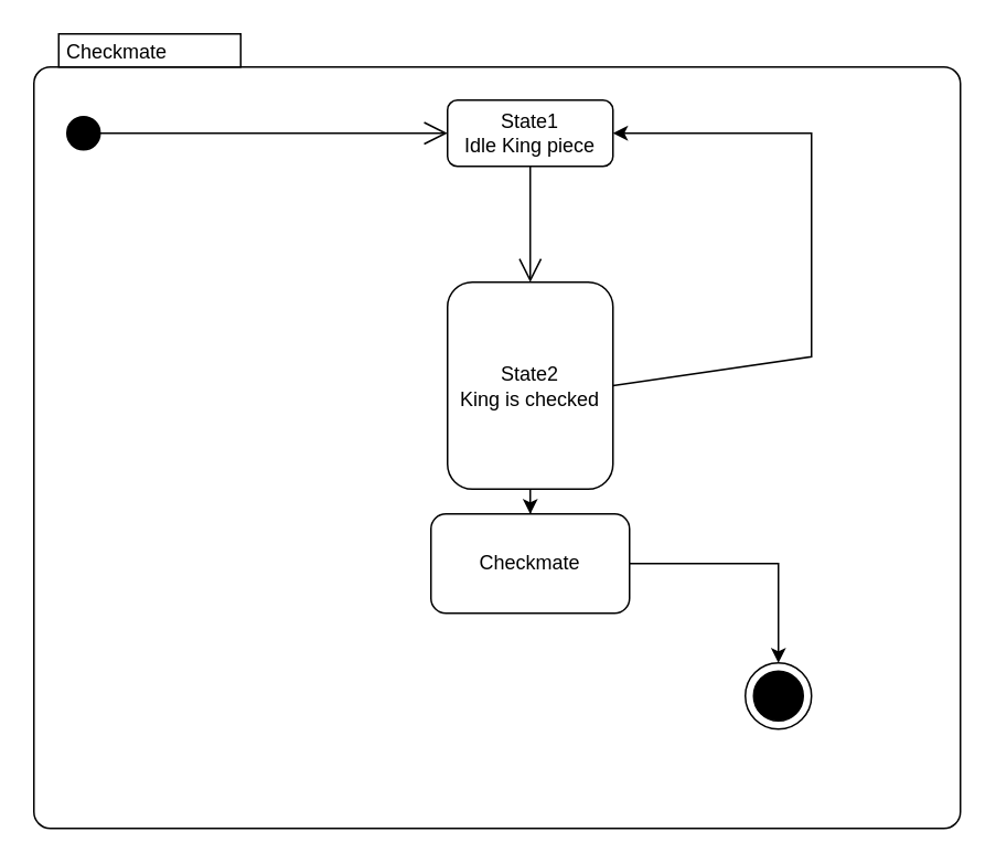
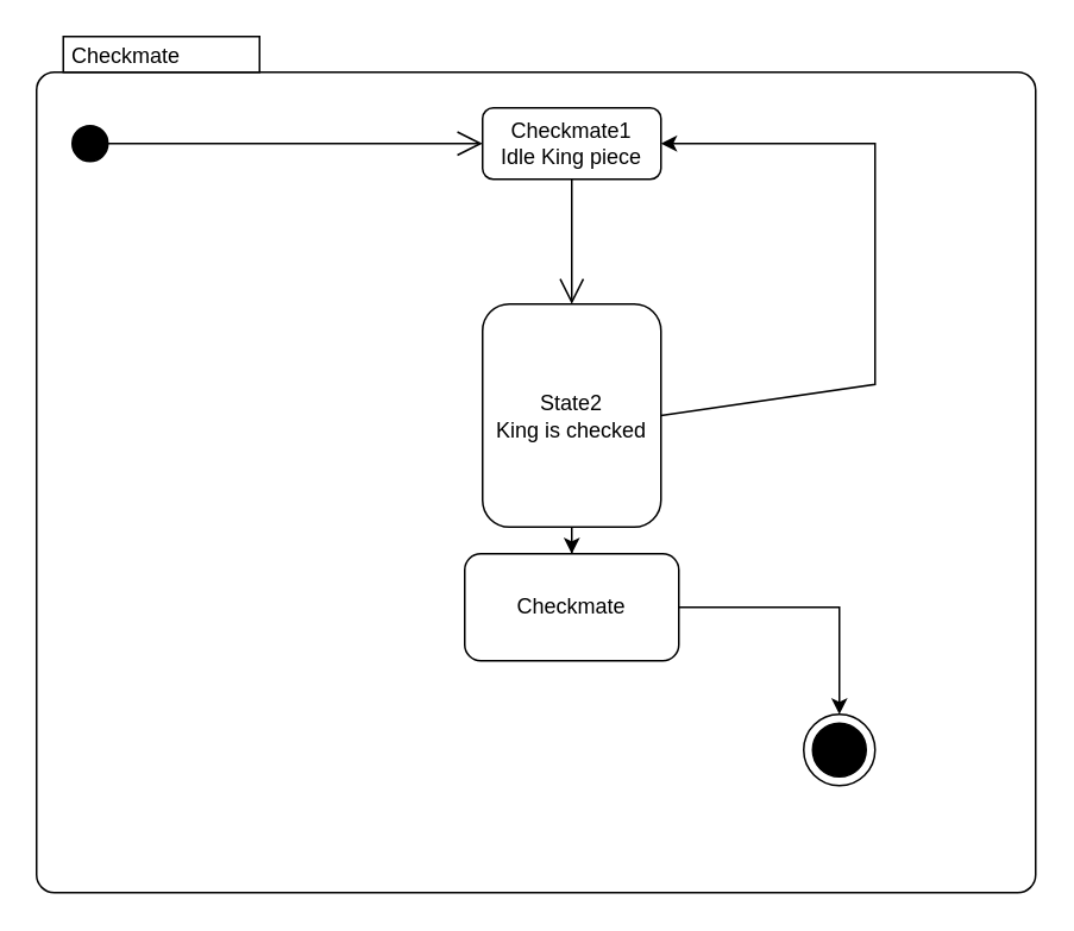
  <mxCell id="0" />
  <mxCell id="1" parent="0" />
  <mxCell id="2" value="Checkmate" style="shape=mxgraph.sysml.compState;align=left;verticalAlign=top;spacingTop=-3;spacingLeft=18;strokeWidth=1;recursiveResize=0;" parent="1" vertex="1"><mxGeometry x="20" y="20" width="560" height="480" as="geometry" /></mxCell>
  <mxCell id="3" value="" style="shape=ellipse;html=1;fillColor=#000000;verticalLabelPosition=bottom;labelBackgroundColor=#ffffff;verticalAlign=top;" parent="2" vertex="1"><mxGeometry x="20" y="50" width="20" height="20" as="geometry" /></mxCell>
- <mxCell id="4" value="State1&lt;br&gt;Idle King piece" style="strokeColor=inherit;fillColor=inherit;gradientColor=inherit;shape=rect;html=1;rounded=1;whiteSpace=wrap;align=center;" parent="2" vertex="1"><mxGeometry x="250" y="40" width="100" height="40" as="geometry" /></mxCell>
+ <mxCell id="4" value="Checkmate1&lt;br&gt;Idle King piece" style="strokeColor=inherit;fillColor=inherit;gradientColor=inherit;shape=rect;html=1;rounded=1;whiteSpace=wrap;align=center;" parent="2" vertex="1"><mxGeometry x="250" y="40" width="100" height="40" as="geometry" /></mxCell>
  <mxCell id="5" value="" style="edgeStyle=orthogonalEdgeStyle;rounded=0;orthogonalLoop=1;jettySize=auto;html=1;" parent="2" source="6" target="10" edge="1"><mxGeometry relative="1" as="geometry" /></mxCell>
  <mxCell id="6" value="State2&lt;br&gt;King is checked" style="strokeColor=inherit;fillColor=inherit;gradientColor=inherit;shape=rect;html=1;rounded=1;whiteSpace=wrap;align=center;" parent="2" vertex="1"><mxGeometry x="250" y="150" width="100" height="125" as="geometry" /></mxCell>
  <mxCell id="7" value="" style="strokeColor=inherit;fillColor=inherit;gradientColor=inherit;edgeStyle=none;html=1;endArrow=open;endSize=12;rounded=0;" parent="2" source="3" target="4" edge="1"><mxGeometry relative="1" as="geometry" /></mxCell>
  <mxCell id="8" value="" style="strokeColor=inherit;fillColor=inherit;gradientColor=inherit;edgeStyle=none;html=1;endArrow=open;endSize=12;rounded=0;" parent="2" source="4" target="6" edge="1"><mxGeometry relative="1" as="geometry" /></mxCell>
  <mxCell id="9" value="" style="edgeStyle=orthogonalEdgeStyle;rounded=0;orthogonalLoop=1;jettySize=auto;html=1;" parent="2" source="10" target="11" edge="1"><mxGeometry relative="1" as="geometry" /></mxCell>
  <mxCell id="10" value="Checkmate" style="rounded=1;whiteSpace=wrap;html=1;" parent="2" vertex="1"><mxGeometry x="240" y="290" width="120" height="60" as="geometry" /></mxCell>
  <mxCell id="11" value="" style="shape=mxgraph.sysml.actFinal;html=1;verticalLabelPosition=bottom;labelBackgroundColor=#ffffff;verticalAlign=top;" parent="2" vertex="1"><mxGeometry x="430" y="380" width="40" height="40" as="geometry" /></mxCell>
  <mxCell id="12" value="" style="endArrow=classic;html=1;rounded=0;entryX=1;entryY=0.5;entryDx=0;entryDy=0;exitX=1;exitY=0.5;exitDx=0;exitDy=0;" parent="2" source="6" target="4" edge="1"><mxGeometry width="50" height="50" relative="1" as="geometry"><mxPoint x="270" y="280" as="sourcePoint" /><mxPoint x="320" y="230" as="targetPoint" /><Array as="points"><mxPoint x="470" y="195" /><mxPoint x="470" y="60" /></Array></mxGeometry></mxCell>
